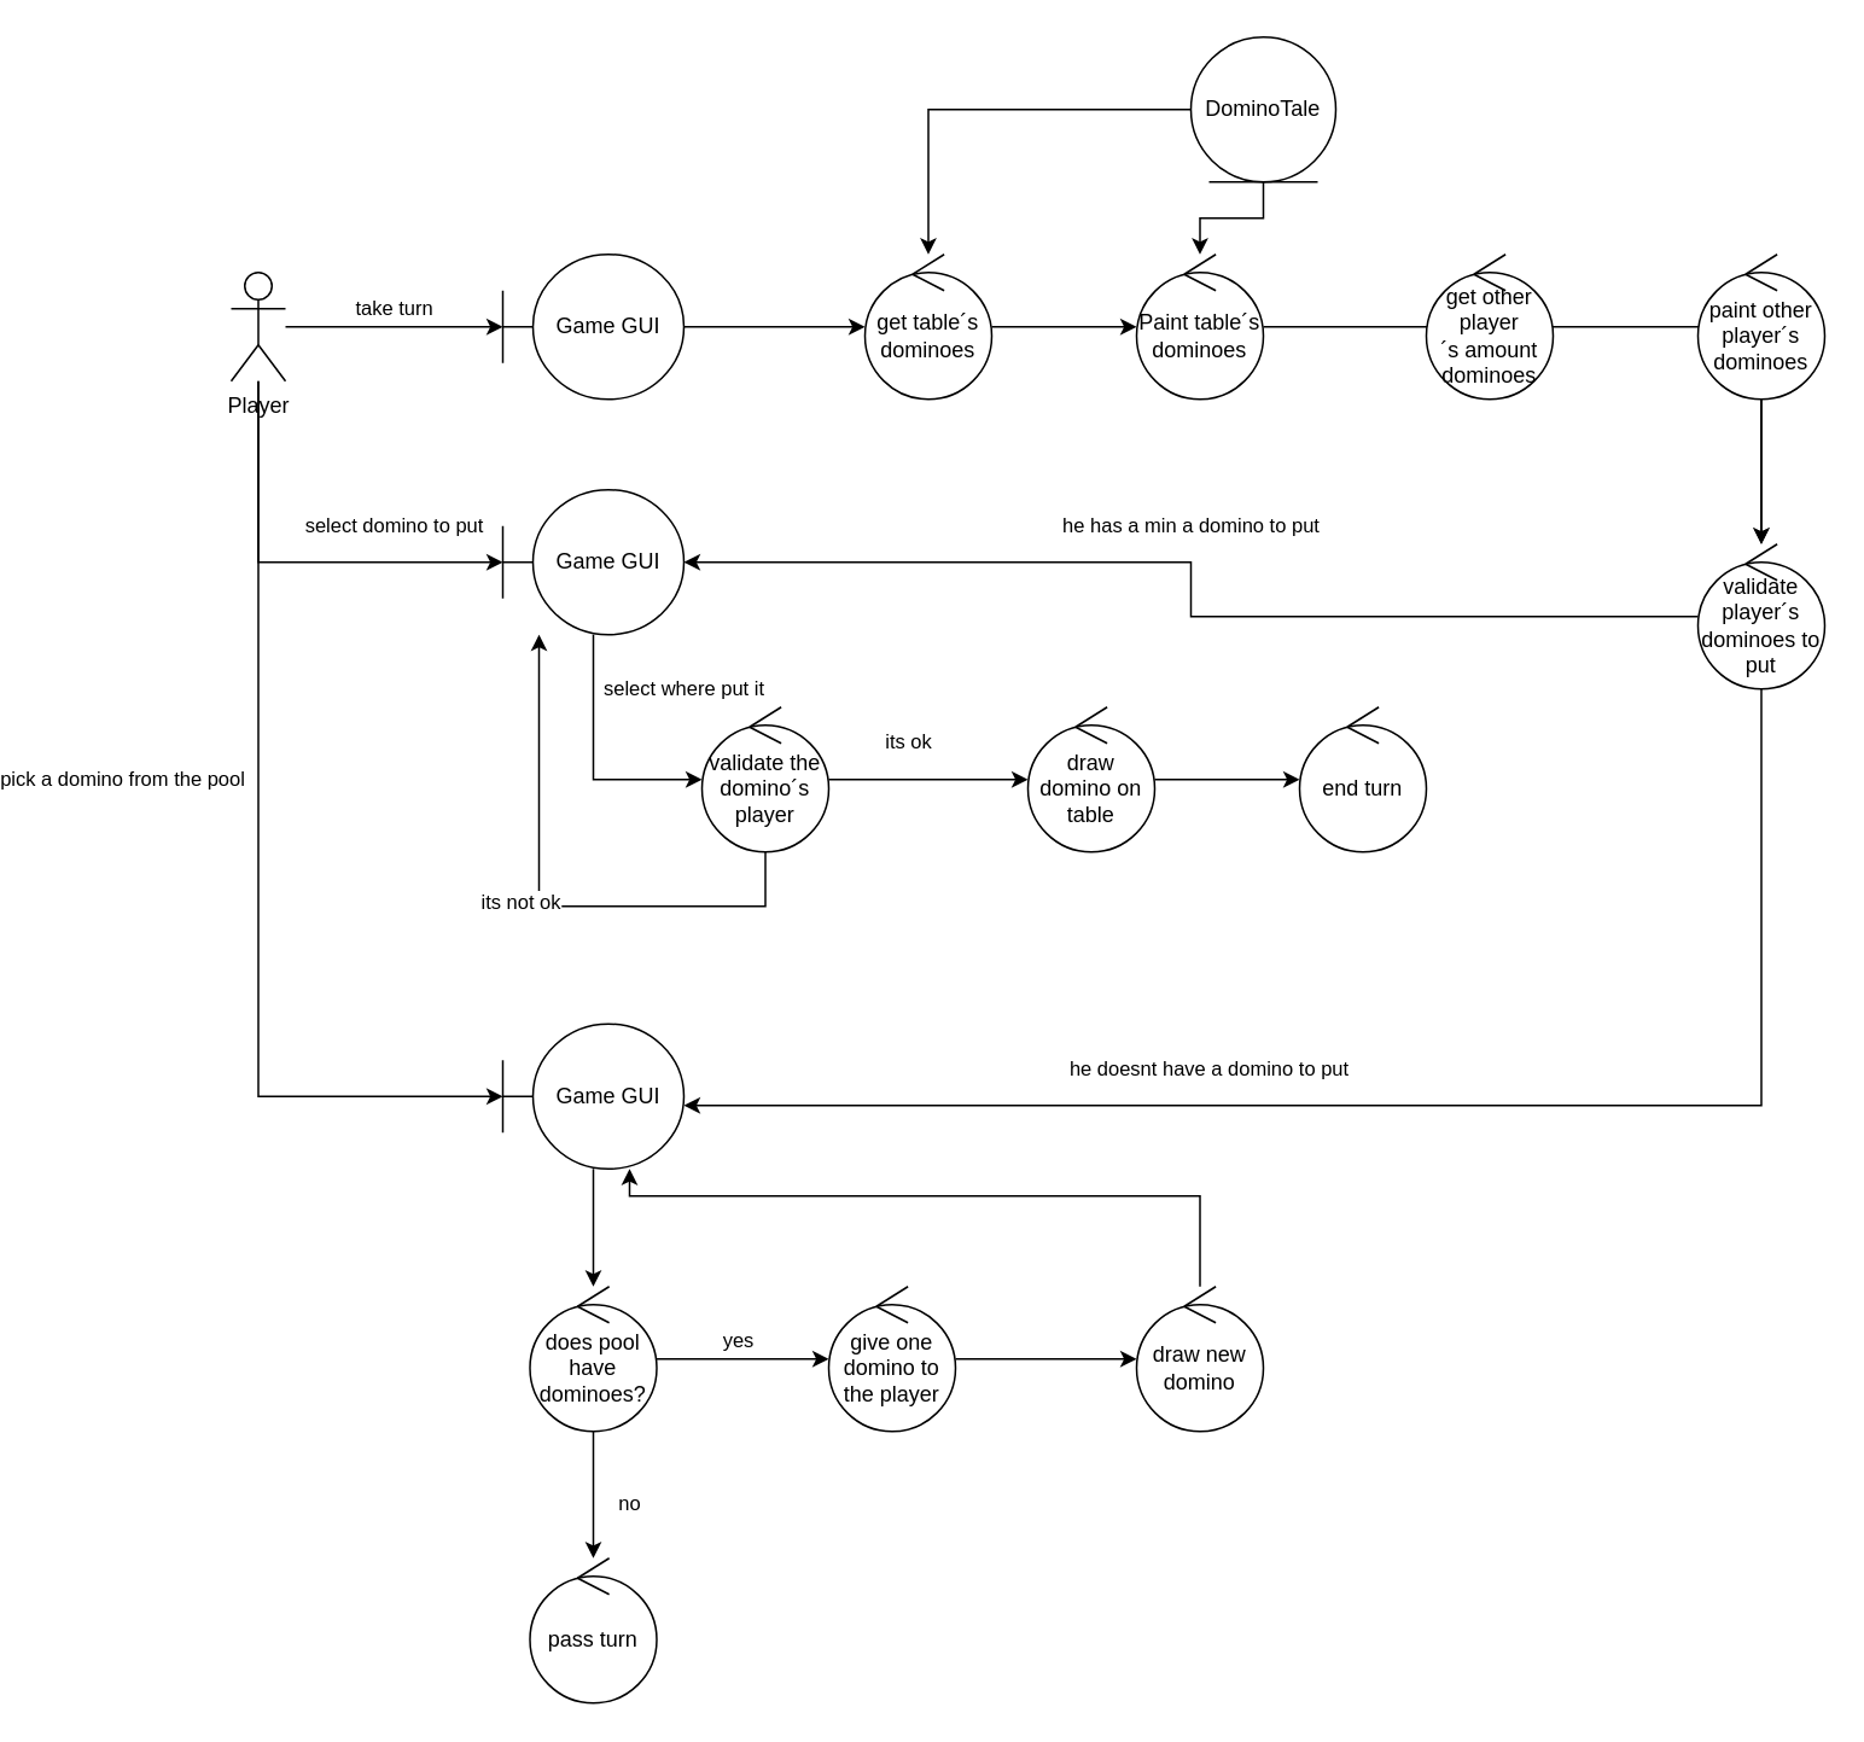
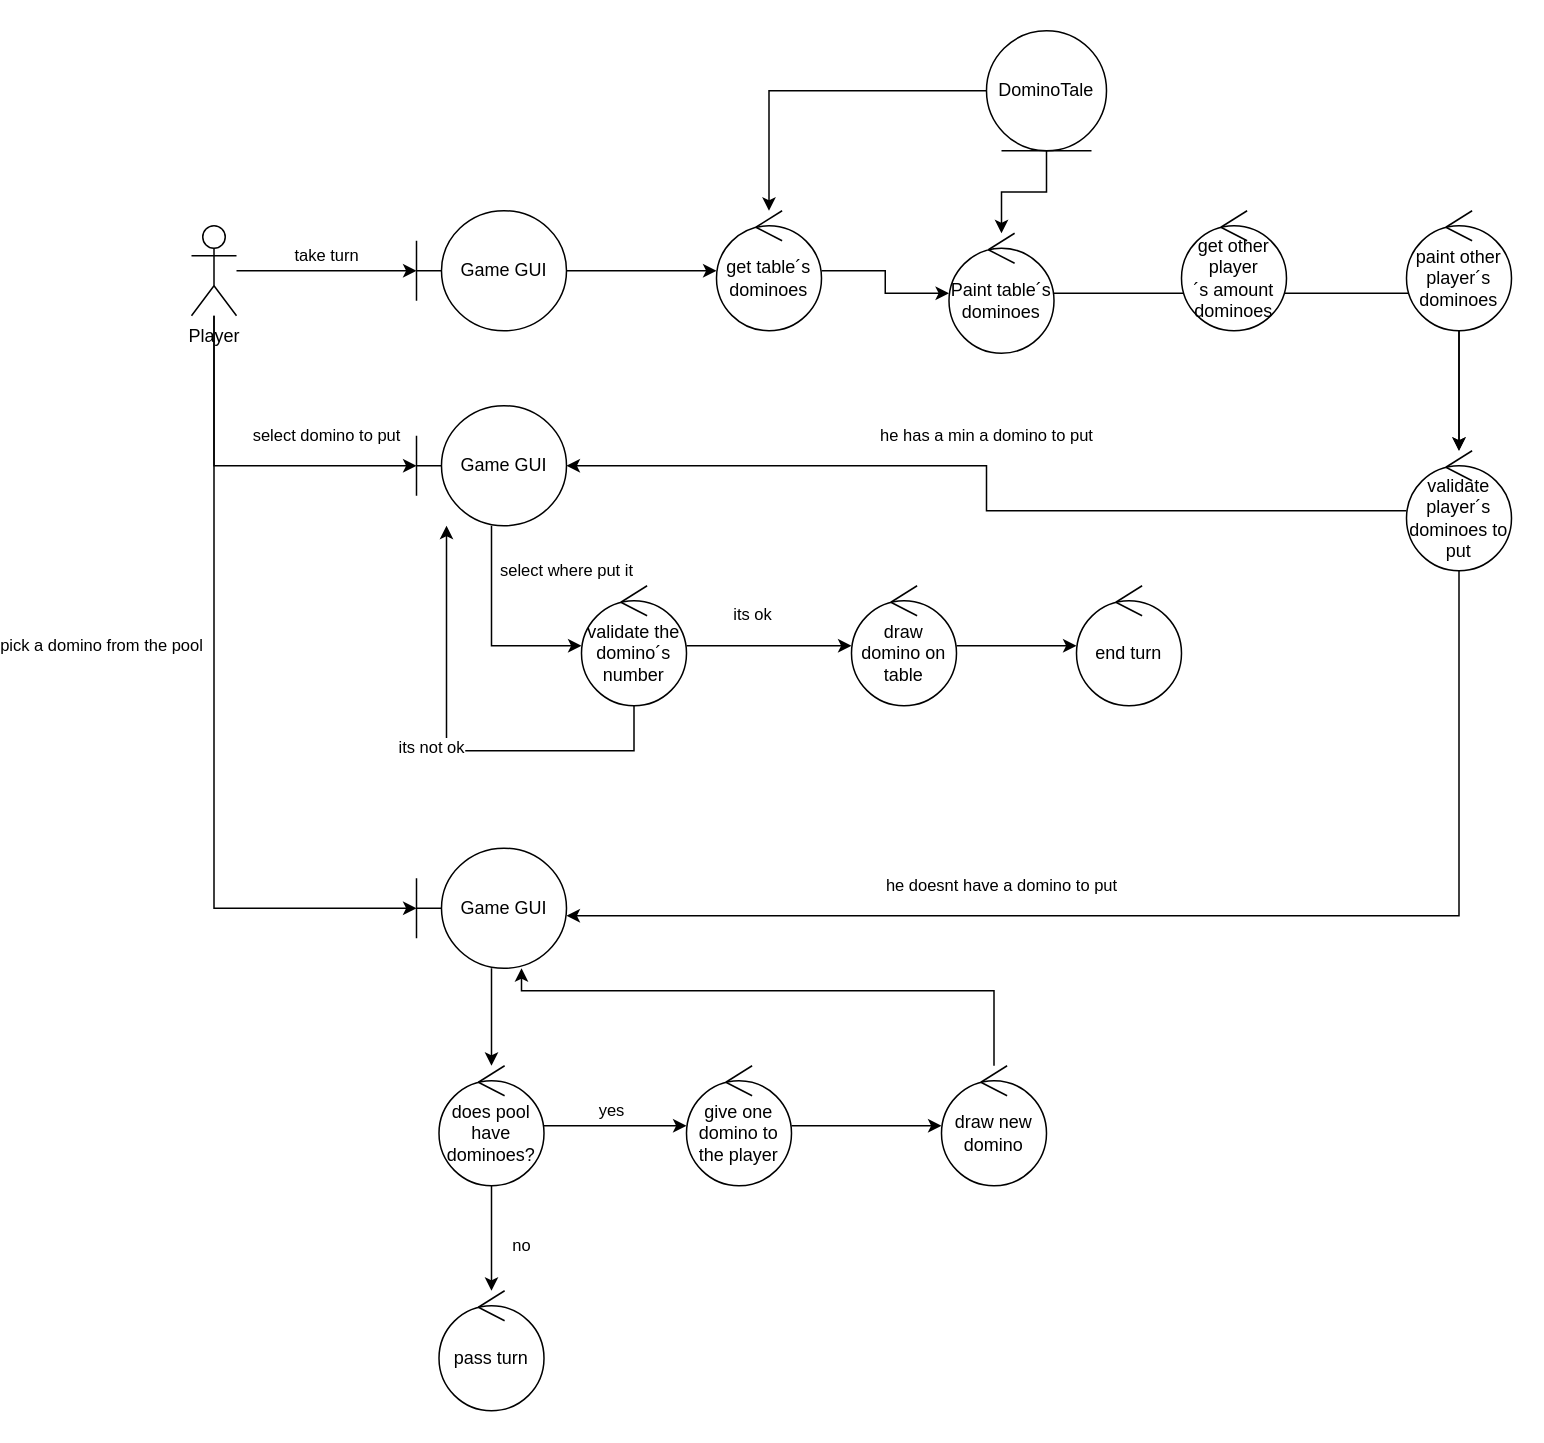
  <mxCell id="0" />
  <mxCell id="1" parent="0" />
  <mxCell id="2" value="take turn" style="edgeStyle=orthogonalEdgeStyle;rounded=0;orthogonalLoop=1;jettySize=auto;html=1;" edge="1" parent="1" source="5" target="7"><mxGeometry y="10" relative="1" as="geometry"><mxPoint as="offset" /></mxGeometry></mxCell>
  <mxCell id="3" value="select domino to put" style="edgeStyle=orthogonalEdgeStyle;rounded=0;orthogonalLoop=1;jettySize=auto;html=1;" edge="1" parent="1" source="5" target="16"><mxGeometry x="0.489" y="20" relative="1" as="geometry"><Array as="points"><mxPoint x="35" y="310" /></Array><mxPoint as="offset" /></mxGeometry></mxCell>
  <mxCell id="4" value="pick a domino from the pool" style="edgeStyle=orthogonalEdgeStyle;rounded=0;orthogonalLoop=1;jettySize=auto;html=1;" edge="1" parent="1" source="5" target="27"><mxGeometry x="-0.17" y="-75" relative="1" as="geometry"><Array as="points"><mxPoint x="35" y="605" /></Array><mxPoint as="offset" /></mxGeometry></mxCell>
  <mxCell id="5" value="Player" style="shape=umlActor;verticalLabelPosition=bottom;verticalAlign=top;html=1;" vertex="1" parent="1"><mxGeometry x="20" y="150" width="30" height="60" as="geometry" /></mxCell>
  <mxCell id="6" value="" style="edgeStyle=orthogonalEdgeStyle;rounded=0;orthogonalLoop=1;jettySize=auto;html=1;" edge="1" parent="1" source="7" target="11"><mxGeometry x="-0.059" y="10" relative="1" as="geometry"><mxPoint as="offset" /></mxGeometry></mxCell>
  <mxCell id="7" value="Game GUI" style="shape=umlBoundary;whiteSpace=wrap;html=1;" vertex="1" parent="1"><mxGeometry x="170" y="140" width="100" height="80" as="geometry" /></mxCell>
  <mxCell id="8" style="edgeStyle=orthogonalEdgeStyle;rounded=0;orthogonalLoop=1;jettySize=auto;html=1;" edge="1" parent="1" source="9" target="19"><mxGeometry relative="1" as="geometry" /></mxCell>
- <mxCell id="9" value="Paint table´s dominoes" style="ellipse;shape=umlControl;whiteSpace=wrap;html=1;" vertex="1" parent="1"><mxGeometry x="520" y="140" width="70" height="80" as="geometry" /></mxCell>
+ <mxCell id="9" value="Paint table´s dominoes" style="ellipse;shape=umlControl;whiteSpace=wrap;html=1;" vertex="1" parent="1"><mxGeometry x="525" y="155" width="70" height="80" as="geometry" /></mxCell>
  <mxCell id="10" style="edgeStyle=orthogonalEdgeStyle;rounded=0;orthogonalLoop=1;jettySize=auto;html=1;" edge="1" parent="1" source="11" target="9"><mxGeometry relative="1" as="geometry" /></mxCell>
  <mxCell id="11" value="get table´s dominoes" style="ellipse;shape=umlControl;whiteSpace=wrap;html=1;" vertex="1" parent="1"><mxGeometry x="370" y="140" width="70" height="80" as="geometry" /></mxCell>
  <mxCell id="12" value="get other player´s&amp;nbsp;amount dominoes" style="ellipse;shape=umlControl;whiteSpace=wrap;html=1;" vertex="1" parent="1"><mxGeometry x="680" y="140" width="70" height="80" as="geometry" /></mxCell>
  <mxCell id="13" style="edgeStyle=orthogonalEdgeStyle;rounded=0;orthogonalLoop=1;jettySize=auto;html=1;" edge="1" parent="1" source="14" target="19"><mxGeometry relative="1" as="geometry"><Array as="points"><mxPoint x="865" y="330" /></Array></mxGeometry></mxCell>
  <mxCell id="14" value="paint other player´s dominoes" style="ellipse;shape=umlControl;whiteSpace=wrap;html=1;" vertex="1" parent="1"><mxGeometry x="830" y="140" width="70" height="80" as="geometry" /></mxCell>
  <mxCell id="15" value="select where put it" style="edgeStyle=orthogonalEdgeStyle;rounded=0;orthogonalLoop=1;jettySize=auto;html=1;" edge="1" parent="1" source="16" target="22"><mxGeometry x="0.857" y="50" relative="1" as="geometry"><Array as="points"><mxPoint x="220" y="430" /></Array><mxPoint as="offset" /></mxGeometry></mxCell>
  <mxCell id="16" value="Game GUI" style="shape=umlBoundary;whiteSpace=wrap;html=1;" vertex="1" parent="1"><mxGeometry x="170" y="270" width="100" height="80" as="geometry" /></mxCell>
  <mxCell id="17" value="he has a min a domino to put" style="edgeStyle=orthogonalEdgeStyle;rounded=0;orthogonalLoop=1;jettySize=auto;html=1;" edge="1" parent="1" source="19" target="16"><mxGeometry x="0.051" y="-20" relative="1" as="geometry"><mxPoint x="640" y="340" as="targetPoint" /><Array as="points"><mxPoint x="550" y="340" /><mxPoint x="550" y="310" /></Array><mxPoint as="offset" /></mxGeometry></mxCell>
  <mxCell id="18" value="he doesnt have a domino to put" style="edgeStyle=orthogonalEdgeStyle;rounded=0;orthogonalLoop=1;jettySize=auto;html=1;" edge="1" parent="1" source="19" target="27"><mxGeometry x="0.297" y="-20" relative="1" as="geometry"><mxPoint x="865" y="510" as="targetPoint" /><Array as="points"><mxPoint x="865" y="610" /></Array><mxPoint as="offset" /></mxGeometry></mxCell>
  <mxCell id="19" value="validate player´s dominoes to put" style="ellipse;shape=umlControl;whiteSpace=wrap;html=1;" vertex="1" parent="1"><mxGeometry x="830" y="300" width="70" height="80" as="geometry" /></mxCell>
  <mxCell id="20" value="its ok" style="edgeStyle=orthogonalEdgeStyle;rounded=0;orthogonalLoop=1;jettySize=auto;html=1;" edge="1" parent="1" source="22" target="24"><mxGeometry x="-0.1" y="11" relative="1" as="geometry"><mxPoint x="-6" y="-10" as="offset" /></mxGeometry></mxCell>
  <mxCell id="21" value="its not ok" style="edgeStyle=orthogonalEdgeStyle;rounded=0;orthogonalLoop=1;jettySize=auto;html=1;" edge="1" parent="1" source="22" target="16"><mxGeometry x="0.03" y="10" relative="1" as="geometry"><mxPoint x="450" y="500" as="targetPoint" /><Array as="points"><mxPoint x="315" y="500" /><mxPoint x="190" y="500" /></Array><mxPoint as="offset" /></mxGeometry></mxCell>
- <mxCell id="22" value="validate the domino´s player" style="ellipse;shape=umlControl;whiteSpace=wrap;html=1;" vertex="1" parent="1"><mxGeometry x="280" y="390" width="70" height="80" as="geometry" /></mxCell>
+ <mxCell id="22" value="validate the domino´s number" style="ellipse;shape=umlControl;whiteSpace=wrap;html=1;" vertex="1" parent="1"><mxGeometry x="280" y="390" width="70" height="80" as="geometry" /></mxCell>
  <mxCell id="23" style="edgeStyle=orthogonalEdgeStyle;rounded=0;orthogonalLoop=1;jettySize=auto;html=1;" edge="1" parent="1" source="24" target="25"><mxGeometry relative="1" as="geometry" /></mxCell>
  <mxCell id="24" value="draw domino on table" style="ellipse;shape=umlControl;whiteSpace=wrap;html=1;" vertex="1" parent="1"><mxGeometry x="460" y="390" width="70" height="80" as="geometry" /></mxCell>
  <mxCell id="25" value="end turn" style="ellipse;shape=umlControl;whiteSpace=wrap;html=1;" vertex="1" parent="1"><mxGeometry x="610" y="390" width="70" height="80" as="geometry" /></mxCell>
  <mxCell id="26" style="edgeStyle=orthogonalEdgeStyle;rounded=0;orthogonalLoop=1;jettySize=auto;html=1;" edge="1" parent="1" source="27" target="30"><mxGeometry relative="1" as="geometry" /></mxCell>
  <mxCell id="27" value="Game GUI" style="shape=umlBoundary;whiteSpace=wrap;html=1;" vertex="1" parent="1"><mxGeometry x="170" y="565" width="100" height="80" as="geometry" /></mxCell>
  <mxCell id="28" value="yes" style="edgeStyle=orthogonalEdgeStyle;rounded=0;orthogonalLoop=1;jettySize=auto;html=1;" edge="1" parent="1" source="30" target="32"><mxGeometry x="-0.053" y="10" relative="1" as="geometry"><mxPoint as="offset" /></mxGeometry></mxCell>
  <mxCell id="29" value="no" style="edgeStyle=orthogonalEdgeStyle;rounded=0;orthogonalLoop=1;jettySize=auto;html=1;" edge="1" parent="1" source="30" target="35"><mxGeometry x="0.143" y="20" relative="1" as="geometry"><mxPoint as="offset" /></mxGeometry></mxCell>
  <mxCell id="30" value="does pool have dominoes?" style="ellipse;shape=umlControl;whiteSpace=wrap;html=1;" vertex="1" parent="1"><mxGeometry x="185" y="710" width="70" height="80" as="geometry" /></mxCell>
  <mxCell id="31" style="edgeStyle=orthogonalEdgeStyle;rounded=0;orthogonalLoop=1;jettySize=auto;html=1;" edge="1" parent="1" source="32" target="34"><mxGeometry relative="1" as="geometry"><mxPoint x="530" y="750" as="targetPoint" /></mxGeometry></mxCell>
  <mxCell id="32" value="give one domino to the player" style="ellipse;shape=umlControl;whiteSpace=wrap;html=1;" vertex="1" parent="1"><mxGeometry x="350" y="710" width="70" height="80" as="geometry" /></mxCell>
  <mxCell id="33" style="edgeStyle=orthogonalEdgeStyle;rounded=0;orthogonalLoop=1;jettySize=auto;html=1;" edge="1" parent="1" source="34" target="27"><mxGeometry relative="1" as="geometry"><Array as="points"><mxPoint x="555" y="660" /><mxPoint x="240" y="660" /></Array></mxGeometry></mxCell>
  <mxCell id="34" value="draw new domino" style="ellipse;shape=umlControl;whiteSpace=wrap;html=1;" vertex="1" parent="1"><mxGeometry x="520" y="710" width="70" height="80" as="geometry" /></mxCell>
  <mxCell id="35" value="pass turn" style="ellipse;shape=umlControl;whiteSpace=wrap;html=1;" vertex="1" parent="1"><mxGeometry x="185" y="860" width="70" height="80" as="geometry" /></mxCell>
  <mxCell id="36" style="edgeStyle=orthogonalEdgeStyle;rounded=0;orthogonalLoop=1;jettySize=auto;html=1;" edge="1" parent="1" source="38" target="9"><mxGeometry relative="1" as="geometry" /></mxCell>
  <mxCell id="37" style="edgeStyle=orthogonalEdgeStyle;rounded=0;orthogonalLoop=1;jettySize=auto;html=1;" edge="1" parent="1" source="38" target="11"><mxGeometry relative="1" as="geometry" /></mxCell>
  <mxCell id="38" value="DominoTale" style="ellipse;shape=umlEntity;whiteSpace=wrap;html=1;" vertex="1" parent="1"><mxGeometry x="550" width="80" height="80" as="geometry" y="20" /></mxCell>
